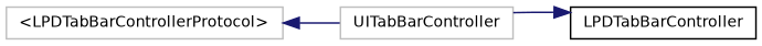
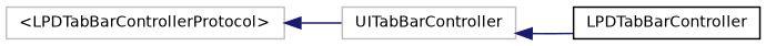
  digraph {
    rankdir=LR
    node [color=grey75 fillcolor=white fontname=Helvetica fontsize=10 shape=record style=filled]
    edge [color=midnightblue dir=back fontname=Helvetica fontsize=10 labelfontname=Helvetica labelfontsize=10 style=solid]
    n1 [height=0.2 label="\<LPDTabBarControllerProtocol\>" width=0.4]
    n2 [height=0.2 label=UITabBarController width=0.4]
    n3 [color=black height=0.2 label=LPDTabBarController width=0.4]
    n1 -> n2
-   n3 -> n2
+   n2 -> n3
  }
